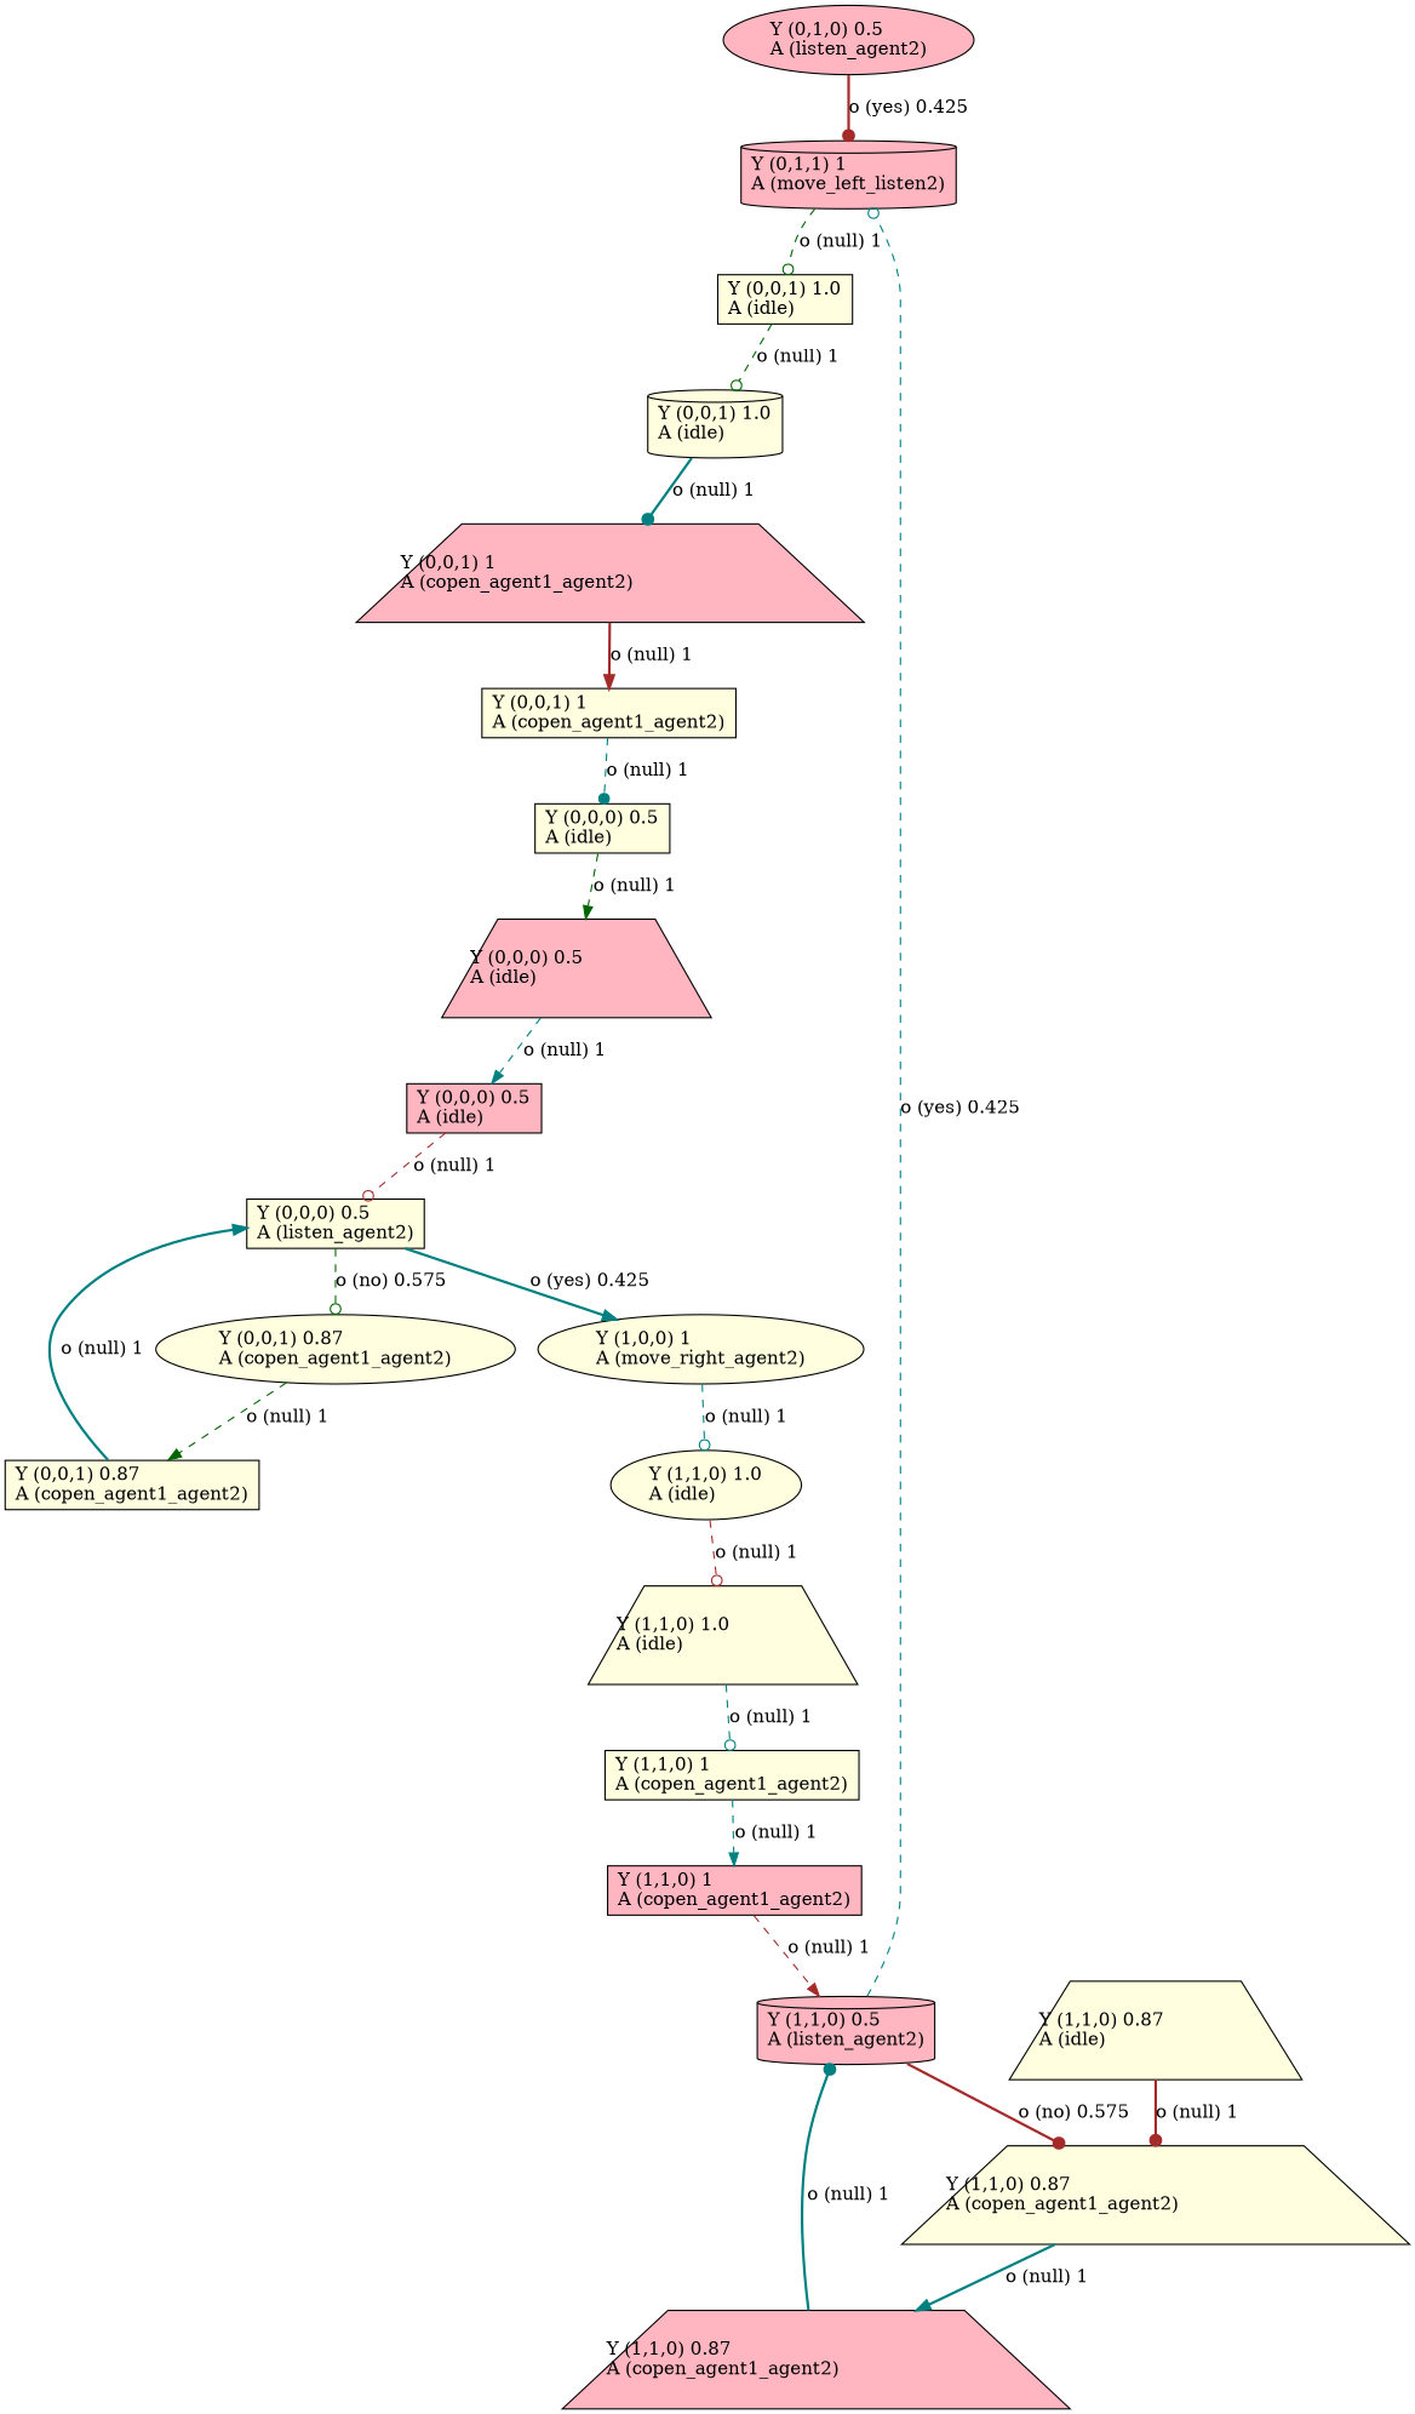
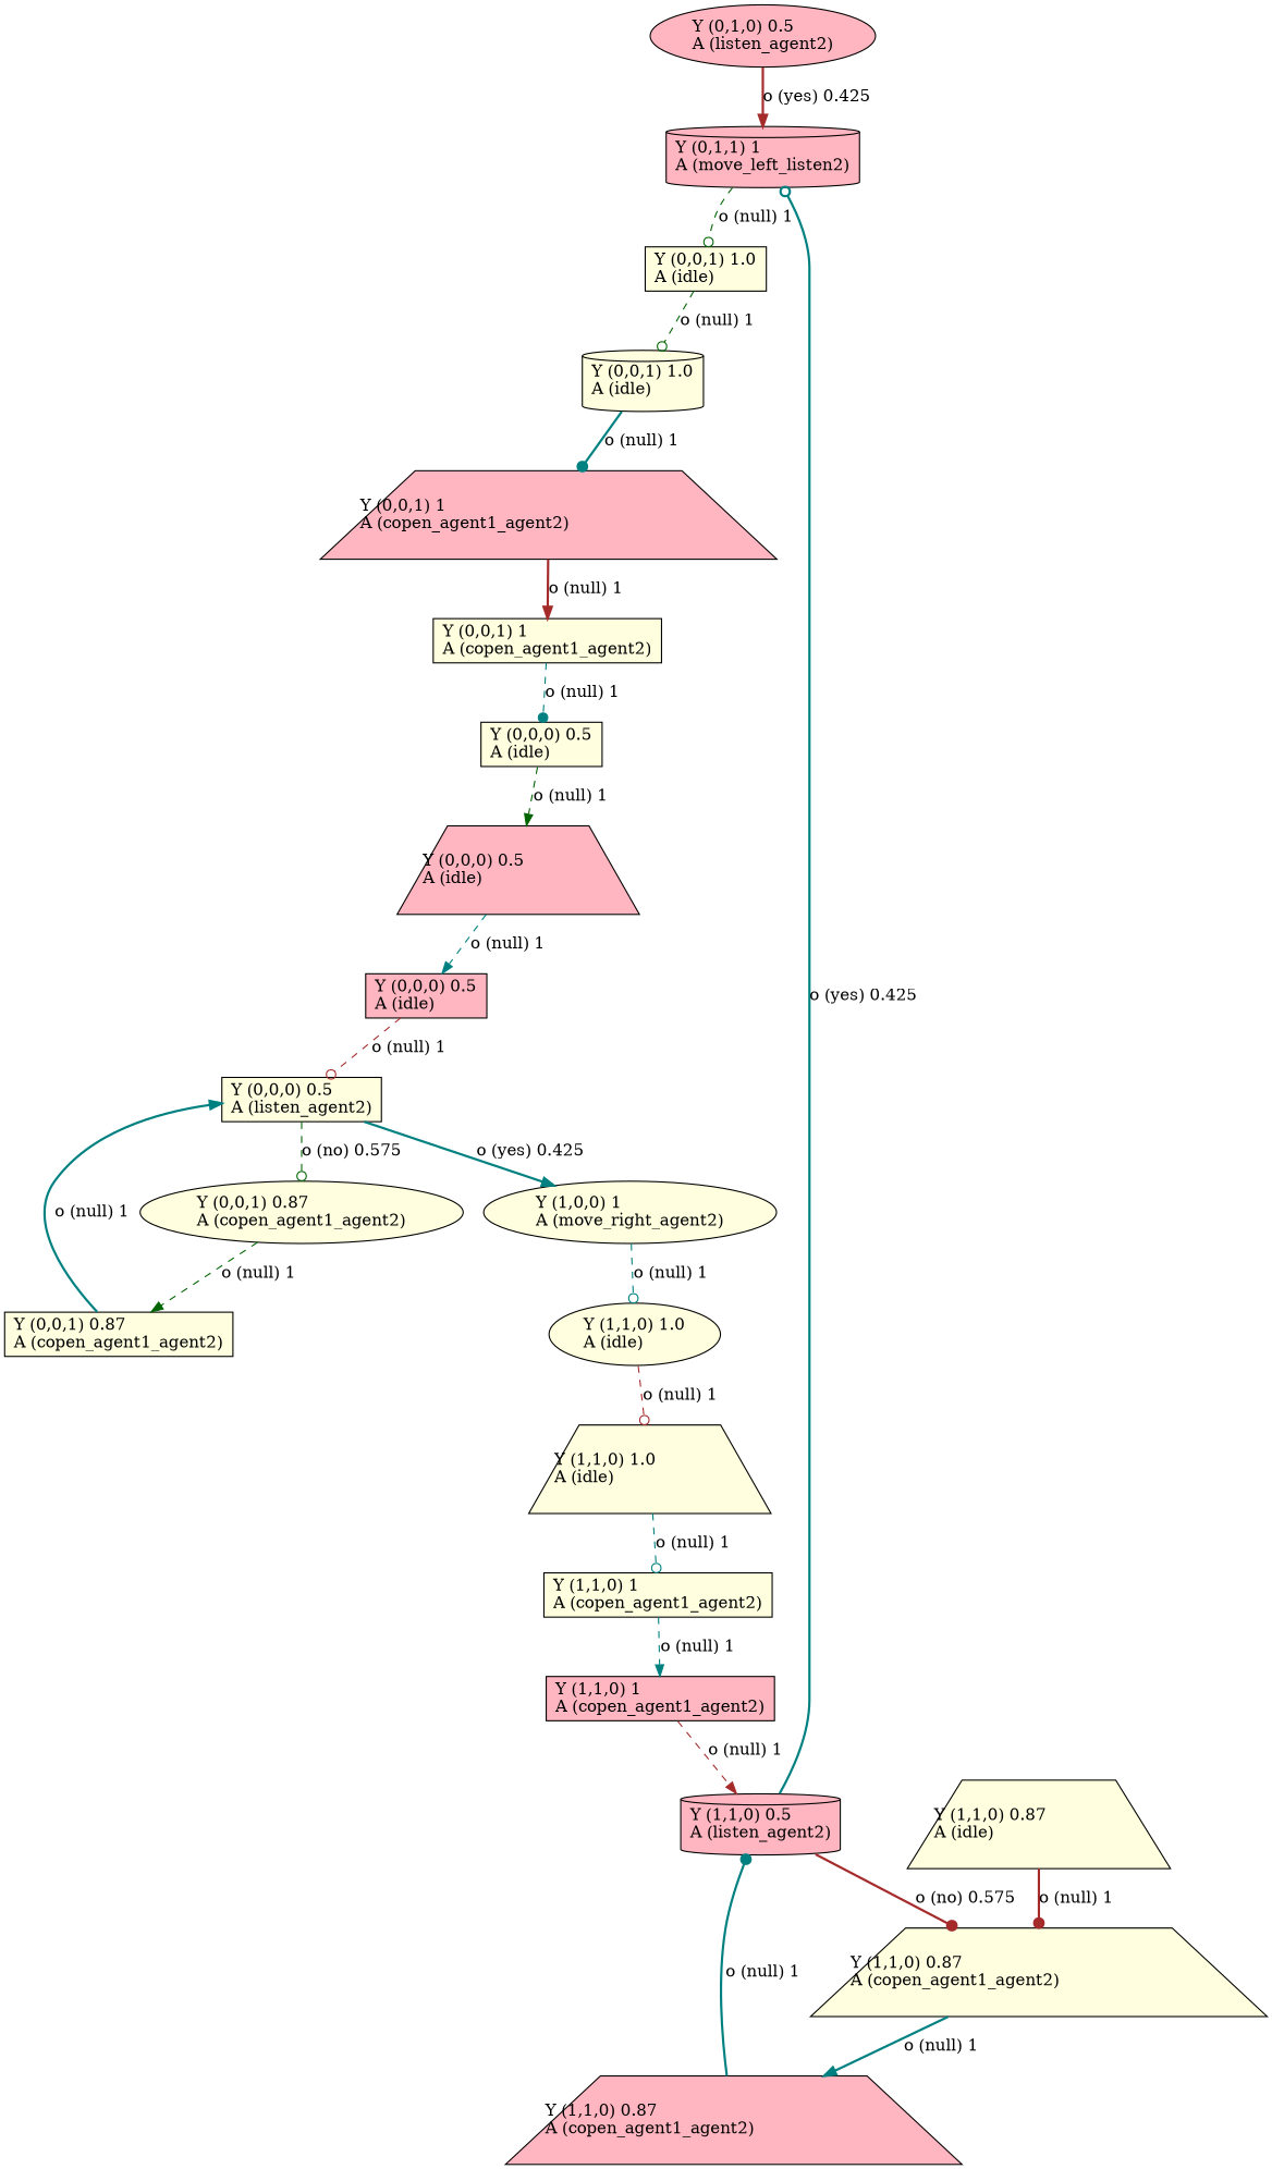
  digraph {
    node [fillcolor=lightyellow shape=box style=filled]
    edge [arrowhead=normal color=teal style=dashed]
    n1 [fillcolor=lightpink label="Y (0,1,0) 0.5\lA (listen_agent2)\l" labeljust=l shape=ellipse]
    n2 [fillcolor=lightpink label="Y (0,1,1) 1\lA (move_left_listen2)\l" shape=cylinder]
    n3 [label="Y (0,0,1) 1.0\lA (idle)\l"]
    n4 [label="Y (1,1,0) 0.87\lA (idle)\l" shape=trapezium]
    n5 [label="Y (1,1,0) 0.87\lA (copen_agent1_agent2)\l" shape=trapezium]
    n6 [label="Y (0,0,1) 0.87\lA (copen_agent1_agent2)\l" shape=ellipse]
    n7 [label="Y (0,0,1) 0.87\lA (copen_agent1_agent2)\l"]
    n8 [label="Y (0,0,0) 0.5\lA (listen_agent2)\l"]
    n9 [fillcolor=lightpink label="Y (1,1,0) 0.87\lA (copen_agent1_agent2)\l" shape=trapezium]
    n10 [fillcolor=lightpink label="Y (1,1,0) 0.5\lA (listen_agent2)\l" shape=cylinder]
    n11 [label="Y (1,0,0) 1\lA (move_right_agent2)\l" shape=ellipse]
    n12 [label="Y (1,1,0) 1.0\lA (idle)\l" shape=ellipse]
    n13 [label="Y (1,1,0) 1\lA (copen_agent1_agent2)\l"]
    n14 [fillcolor=lightpink label="Y (1,1,0) 1\lA (copen_agent1_agent2)\l"]
    n15 [label="Y (1,1,0) 1.0\lA (idle)\l" shape=trapezium]
    n16 [fillcolor=lightpink label="Y (0,0,1) 1\lA (copen_agent1_agent2)\l" shape=trapezium]
    n17 [label="Y (0,0,1) 1\lA (copen_agent1_agent2)\l"]
    n18 [label="Y (0,0,0) 0.5\lA (idle)\l"]
    n19 [label="Y (0,0,1) 1.0\lA (idle)\l" shape=cylinder]
    n20 [fillcolor=lightpink label="Y (0,0,0) 0.5\lA (idle)\l" shape=trapezium]
    n21 [fillcolor=lightpink label="Y (0,0,0) 0.5\lA (idle)\l"]
-   n1 -> n2 [arrowhead=dot color=brown label="o (yes) 0.425\l" style=bold]
+   n1 -> n2 [color=brown label="o (yes) 0.425\l" style=bold]
    n2 -> n3 [arrowhead=odot color=darkgreen label="o (null) 1\l"]
    n3 -> n19 [arrowhead=odot color=darkgreen label="o (null) 1\l"]
    n4 -> n5 [arrowhead=dot color=brown label="o (null) 1\l" style=bold]
    n5 -> n9 [label="o (null) 1\l" style=bold]
    n6 -> n7 [color=darkgreen label="o (null) 1\l"]
    n7 -> n8 [label="o (null) 1\l" style=bold]
    n8 -> n6 [arrowhead=odot color=darkgreen label="o (no) 0.575\l"]
    n8 -> n11 [label="o (yes) 0.425\l" style=bold]
    n9 -> n10 [arrowhead=dot label="o (null) 1\l" style=bold]
-   n10 -> n2 [arrowhead=odot label="o (yes) 0.425\l"]
+   n10 -> n2 [arrowhead=odot label="o (yes) 0.425\l" style=bold]
    n10 -> n5 [arrowhead=dot color=brown label="o (no) 0.575\l" style=bold]
    n11 -> n12 [arrowhead=odot label="o (null) 1\l"]
    n12 -> n15 [arrowhead=odot color=brown label="o (null) 1\l"]
    n13 -> n14 [label="o (null) 1\l"]
    n14 -> n10 [color=brown label="o (null) 1\l"]
    n15 -> n13 [arrowhead=odot label="o (null) 1\l"]
    n16 -> n17 [color=brown label="o (null) 1\l" style=bold]
    n17 -> n18 [arrowhead=dot label="o (null) 1\l"]
    n18 -> n20 [color=darkgreen label="o (null) 1\l"]
    n19 -> n16 [arrowhead=dot label="o (null) 1\l" style=bold]
    n20 -> n21 [label="o (null) 1\l"]
    n21 -> n8 [arrowhead=odot color=brown label="o (null) 1\l"]
  }
